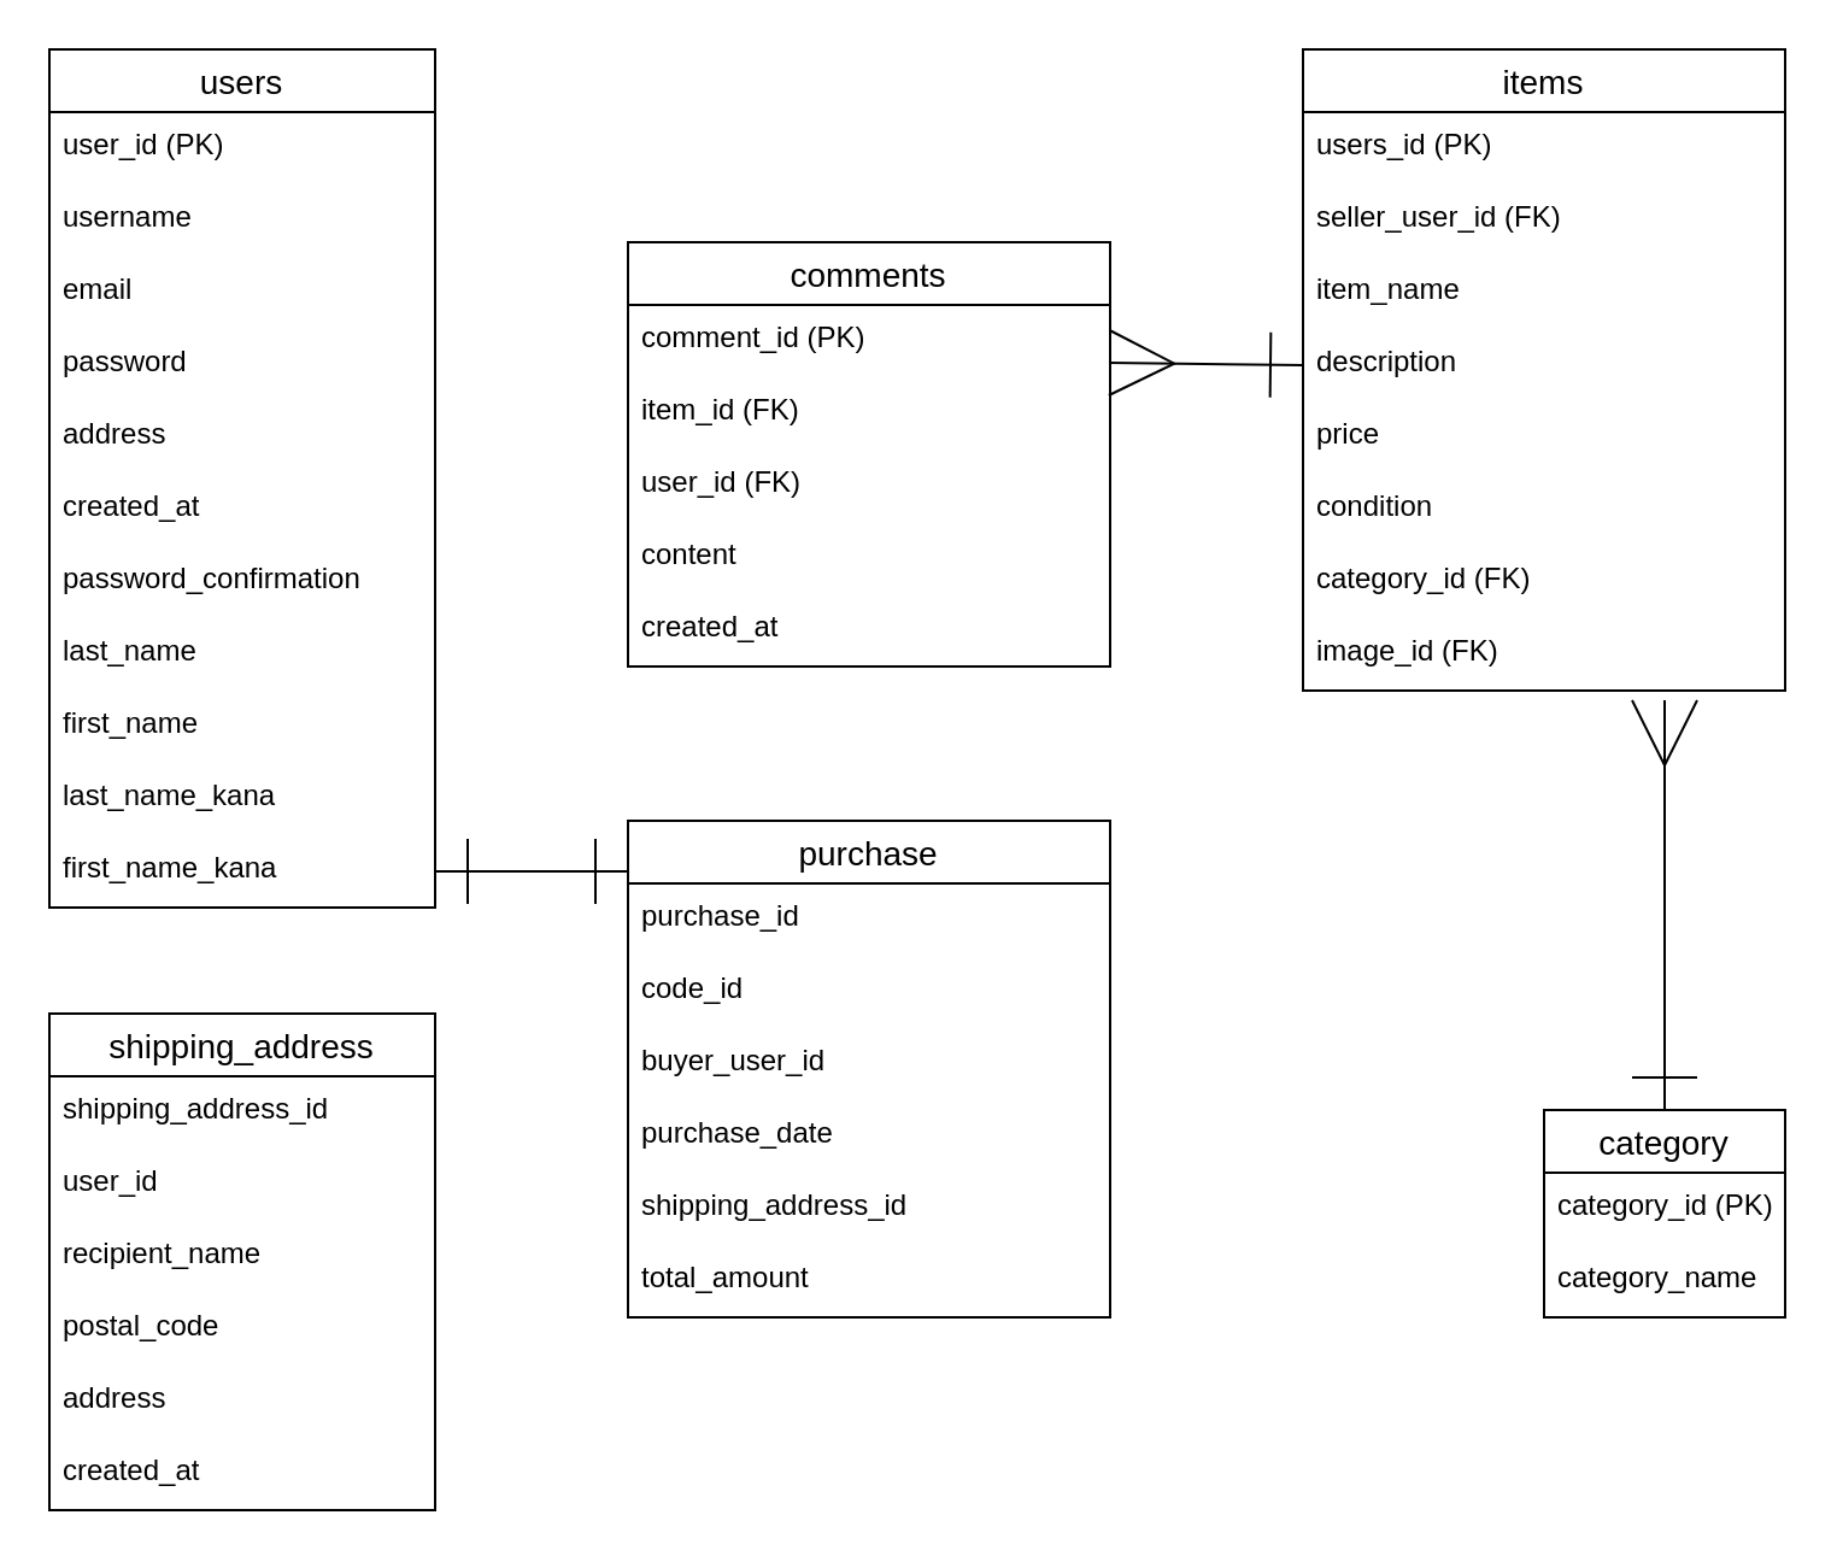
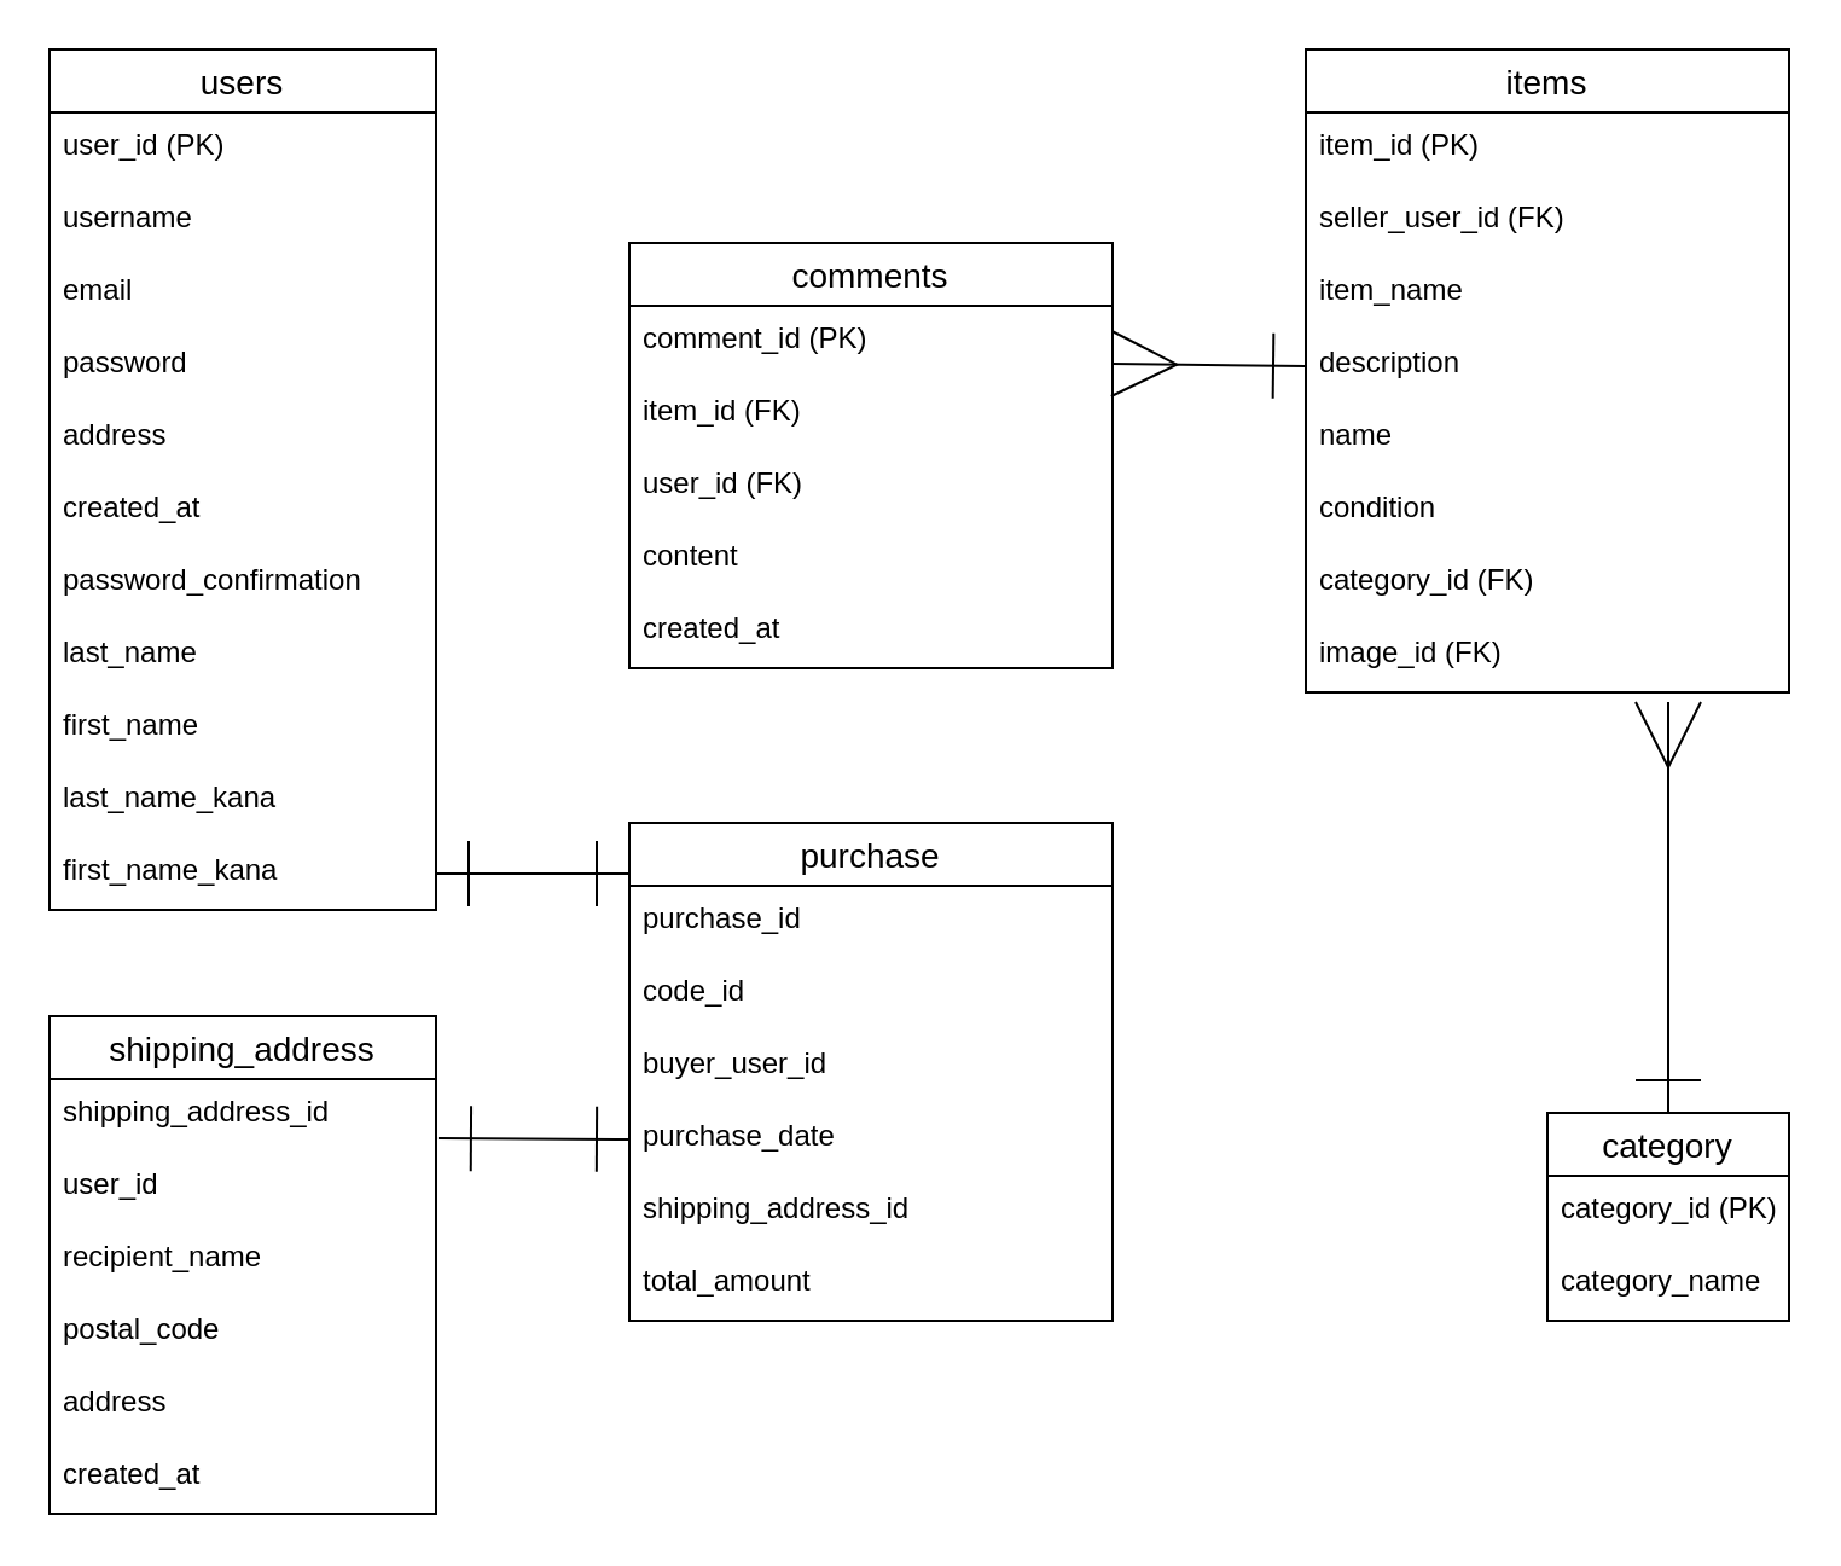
  <mxCell id="0" />
  <mxCell id="1" parent="0" />
  <mxCell id="2" value="users" style="swimlane;fontStyle=0;childLayout=stackLayout;horizontal=1;startSize=26;horizontalStack=0;resizeParent=1;resizeParentMax=0;resizeLast=0;collapsible=1;marginBottom=0;align=center;fontSize=14;" vertex="1" parent="1"><mxGeometry x="20" y="20" width="160" height="356" as="geometry" /></mxCell>
  <mxCell id="3" value="user_id (PK)" style="text;strokeColor=none;fillColor=none;spacingLeft=4;spacingRight=4;overflow=hidden;rotatable=0;points=[[0,0.5],[1,0.5]];portConstraint=eastwest;fontSize=12;" vertex="1" parent="2"><mxGeometry y="26" width="160" height="30" as="geometry" /></mxCell>
  <mxCell id="4" value="username" style="text;strokeColor=none;fillColor=none;spacingLeft=4;spacingRight=4;overflow=hidden;rotatable=0;points=[[0,0.5],[1,0.5]];portConstraint=eastwest;fontSize=12;" vertex="1" parent="2"><mxGeometry y="56" width="160" height="30" as="geometry" /></mxCell>
  <mxCell id="5" value="email" style="text;strokeColor=none;fillColor=none;spacingLeft=4;spacingRight=4;overflow=hidden;rotatable=0;points=[[0,0.5],[1,0.5]];portConstraint=eastwest;fontSize=12;" vertex="1" parent="2"><mxGeometry y="86" width="160" height="30" as="geometry" /></mxCell>
  <mxCell id="6" value="password" style="text;strokeColor=none;fillColor=none;spacingLeft=4;spacingRight=4;overflow=hidden;rotatable=0;points=[[0,0.5],[1,0.5]];portConstraint=eastwest;fontSize=12;" vertex="1" parent="2"><mxGeometry y="116" width="160" height="30" as="geometry" /></mxCell>
  <mxCell id="7" value="address" style="text;strokeColor=none;fillColor=none;spacingLeft=4;spacingRight=4;overflow=hidden;rotatable=0;points=[[0,0.5],[1,0.5]];portConstraint=eastwest;fontSize=12;" vertex="1" parent="2"><mxGeometry y="146" width="160" height="30" as="geometry" /></mxCell>
  <mxCell id="8" value="created_at" style="text;strokeColor=none;fillColor=none;spacingLeft=4;spacingRight=4;overflow=hidden;rotatable=0;points=[[0,0.5],[1,0.5]];portConstraint=eastwest;fontSize=12;" vertex="1" parent="2"><mxGeometry y="176" width="160" height="30" as="geometry" /></mxCell>
  <mxCell id="9" value="password_confirmation" style="text;strokeColor=none;fillColor=none;spacingLeft=4;spacingRight=4;overflow=hidden;rotatable=0;points=[[0,0.5],[1,0.5]];portConstraint=eastwest;fontSize=12;" vertex="1" parent="2"><mxGeometry y="206" width="160" height="30" as="geometry" /></mxCell>
  <mxCell id="10" value=" last_name" style="text;strokeColor=none;fillColor=none;spacingLeft=4;spacingRight=4;overflow=hidden;rotatable=0;points=[[0,0.5],[1,0.5]];portConstraint=eastwest;fontSize=12;" vertex="1" parent="2"><mxGeometry y="236" width="160" height="30" as="geometry" /></mxCell>
  <mxCell id="11" value="first_name" style="text;strokeColor=none;fillColor=none;spacingLeft=4;spacingRight=4;overflow=hidden;rotatable=0;points=[[0,0.5],[1,0.5]];portConstraint=eastwest;fontSize=12;" vertex="1" parent="2"><mxGeometry y="266" width="160" height="30" as="geometry" /></mxCell>
  <mxCell id="12" value="last_name_kana" style="text;strokeColor=none;fillColor=none;spacingLeft=4;spacingRight=4;overflow=hidden;rotatable=0;points=[[0,0.5],[1,0.5]];portConstraint=eastwest;fontSize=12;" vertex="1" parent="2"><mxGeometry y="296" width="160" height="30" as="geometry" /></mxCell>
  <mxCell id="13" value="first_name_kana" style="text;strokeColor=none;fillColor=none;spacingLeft=4;spacingRight=4;overflow=hidden;rotatable=0;points=[[0,0.5],[1,0.5]];portConstraint=eastwest;fontSize=12;" vertex="1" parent="2"><mxGeometry y="326" width="160" height="30" as="geometry" /></mxCell>
  <mxCell id="14" value="items" style="swimlane;fontStyle=0;childLayout=stackLayout;horizontal=1;startSize=26;horizontalStack=0;resizeParent=1;resizeParentMax=0;resizeLast=0;collapsible=1;marginBottom=0;align=center;fontSize=14;" vertex="1" parent="1"><mxGeometry x="540" y="20" width="200" height="266" as="geometry" /></mxCell>
- <mxCell id="15" value="users_id (PK)" style="text;strokeColor=none;fillColor=none;spacingLeft=4;spacingRight=4;overflow=hidden;rotatable=0;points=[[0,0.5],[1,0.5]];portConstraint=eastwest;fontSize=12;" vertex="1" parent="14"><mxGeometry y="26" width="200" height="30" as="geometry" /></mxCell>
+ <mxCell id="15" value="item_id (PK)" style="text;strokeColor=none;fillColor=none;spacingLeft=4;spacingRight=4;overflow=hidden;rotatable=0;points=[[0,0.5],[1,0.5]];portConstraint=eastwest;fontSize=12;" vertex="1" parent="14"><mxGeometry y="26" width="200" height="30" as="geometry" /></mxCell>
  <mxCell id="16" value="seller_user_id (FK)" style="text;strokeColor=none;fillColor=none;spacingLeft=4;spacingRight=4;overflow=hidden;rotatable=0;points=[[0,0.5],[1,0.5]];portConstraint=eastwest;fontSize=12;" vertex="1" parent="14"><mxGeometry y="56" width="200" height="30" as="geometry" /></mxCell>
  <mxCell id="17" value="item_name" style="text;strokeColor=none;fillColor=none;spacingLeft=4;spacingRight=4;overflow=hidden;rotatable=0;points=[[0,0.5],[1,0.5]];portConstraint=eastwest;fontSize=12;" vertex="1" parent="14"><mxGeometry y="86" width="200" height="30" as="geometry" /></mxCell>
  <mxCell id="18" value="description" style="text;strokeColor=none;fillColor=none;spacingLeft=4;spacingRight=4;overflow=hidden;rotatable=0;points=[[0,0.5],[1,0.5]];portConstraint=eastwest;fontSize=12;" vertex="1" parent="14"><mxGeometry y="116" width="200" height="30" as="geometry" /></mxCell>
- <mxCell id="19" value="price" style="text;strokeColor=none;fillColor=none;spacingLeft=4;spacingRight=4;overflow=hidden;rotatable=0;points=[[0,0.5],[1,0.5]];portConstraint=eastwest;fontSize=12;" vertex="1" parent="14"><mxGeometry y="146" width="200" height="30" as="geometry" /></mxCell>
+ <mxCell id="19" value="name" style="text;strokeColor=none;fillColor=none;spacingLeft=4;spacingRight=4;overflow=hidden;rotatable=0;points=[[0,0.5],[1,0.5]];portConstraint=eastwest;fontSize=12;" vertex="1" parent="14"><mxGeometry y="146" width="200" height="30" as="geometry" /></mxCell>
  <mxCell id="20" value="condition" style="text;strokeColor=none;fillColor=none;spacingLeft=4;spacingRight=4;overflow=hidden;rotatable=0;points=[[0,0.5],[1,0.5]];portConstraint=eastwest;fontSize=12;" vertex="1" parent="14"><mxGeometry y="176" width="200" height="30" as="geometry" /></mxCell>
  <mxCell id="21" value="category_id (FK)" style="text;strokeColor=none;fillColor=none;spacingLeft=4;spacingRight=4;overflow=hidden;rotatable=0;points=[[0,0.5],[1,0.5]];portConstraint=eastwest;fontSize=12;" vertex="1" parent="14"><mxGeometry y="206" width="200" height="30" as="geometry" /></mxCell>
  <mxCell id="22" value="image_id (FK)" style="text;strokeColor=none;fillColor=none;spacingLeft=4;spacingRight=4;overflow=hidden;rotatable=0;points=[[0,0.5],[1,0.5]];portConstraint=eastwest;fontSize=12;" vertex="1" parent="14"><mxGeometry y="236" width="200" height="30" as="geometry" /></mxCell>
  <mxCell id="23" value="comments" style="swimlane;fontStyle=0;childLayout=stackLayout;horizontal=1;startSize=26;horizontalStack=0;resizeParent=1;resizeParentMax=0;resizeLast=0;collapsible=1;marginBottom=0;align=center;fontSize=14;" vertex="1" parent="1"><mxGeometry x="260" y="100" width="200" height="176" as="geometry" /></mxCell>
  <mxCell id="24" value="comment_id (PK)" style="text;strokeColor=none;fillColor=none;spacingLeft=4;spacingRight=4;overflow=hidden;rotatable=0;points=[[0,0.5],[1,0.5]];portConstraint=eastwest;fontSize=12;" vertex="1" parent="23"><mxGeometry y="26" width="200" height="30" as="geometry" /></mxCell>
  <mxCell id="25" value="item_id (FK)" style="text;strokeColor=none;fillColor=none;spacingLeft=4;spacingRight=4;overflow=hidden;rotatable=0;points=[[0,0.5],[1,0.5]];portConstraint=eastwest;fontSize=12;" vertex="1" parent="23"><mxGeometry y="56" width="200" height="30" as="geometry" /></mxCell>
  <mxCell id="26" value="user_id (FK)" style="text;strokeColor=none;fillColor=none;spacingLeft=4;spacingRight=4;overflow=hidden;rotatable=0;points=[[0,0.5],[1,0.5]];portConstraint=eastwest;fontSize=12;" vertex="1" parent="23"><mxGeometry y="86" width="200" height="30" as="geometry" /></mxCell>
  <mxCell id="27" value="content" style="text;strokeColor=none;fillColor=none;spacingLeft=4;spacingRight=4;overflow=hidden;rotatable=0;points=[[0,0.5],[1,0.5]];portConstraint=eastwest;fontSize=12;" vertex="1" parent="23"><mxGeometry y="116" width="200" height="30" as="geometry" /></mxCell>
  <mxCell id="28" value="created_at" style="text;strokeColor=none;fillColor=none;spacingLeft=4;spacingRight=4;overflow=hidden;rotatable=0;points=[[0,0.5],[1,0.5]];portConstraint=eastwest;fontSize=12;" vertex="1" parent="23"><mxGeometry y="146" width="200" height="30" as="geometry" /></mxCell>
  <mxCell id="29" style="edgeStyle=none;html=1;exitX=0.5;exitY=0;exitDx=0;exitDy=0;startArrow=ERone;startFill=0;endArrow=ERmany;endFill=0;startSize=25;endSize=25;targetPerimeterSpacing=21;" edge="1" parent="1" source="30"><mxGeometry relative="1" as="geometry"><mxPoint x="690" y="290" as="targetPoint" /></mxGeometry></mxCell>
  <mxCell id="30" value="category" style="swimlane;fontStyle=0;childLayout=stackLayout;horizontal=1;startSize=26;horizontalStack=0;resizeParent=1;resizeParentMax=0;resizeLast=0;collapsible=1;marginBottom=0;align=center;fontSize=14;" vertex="1" parent="1"><mxGeometry x="640" y="460" width="100" height="86" as="geometry" /></mxCell>
  <mxCell id="31" value="category_id (PK)" style="text;strokeColor=none;fillColor=none;spacingLeft=4;spacingRight=4;overflow=hidden;rotatable=0;points=[[0,0.5],[1,0.5]];portConstraint=eastwest;fontSize=12;" vertex="1" parent="30"><mxGeometry y="26" width="100" height="30" as="geometry" /></mxCell>
  <mxCell id="32" value="category_name" style="text;strokeColor=none;fillColor=none;spacingLeft=4;spacingRight=4;overflow=hidden;rotatable=0;points=[[0,0.5],[1,0.5]];portConstraint=eastwest;fontSize=12;" vertex="1" parent="30"><mxGeometry y="56" width="100" height="30" as="geometry" /></mxCell>
  <mxCell id="33" value="shipping_address" style="swimlane;fontStyle=0;childLayout=stackLayout;horizontal=1;startSize=26;horizontalStack=0;resizeParent=1;resizeParentMax=0;resizeLast=0;collapsible=1;marginBottom=0;align=center;fontSize=14;" vertex="1" parent="1"><mxGeometry x="20" y="420" width="160" height="206" as="geometry" /></mxCell>
  <mxCell id="34" value="shipping_address_id" style="text;strokeColor=none;fillColor=none;spacingLeft=4;spacingRight=4;overflow=hidden;rotatable=0;points=[[0,0.5],[1,0.5]];portConstraint=eastwest;fontSize=12;" vertex="1" parent="33"><mxGeometry y="26" width="160" height="30" as="geometry" /></mxCell>
  <mxCell id="35" value="user_id" style="text;strokeColor=none;fillColor=none;spacingLeft=4;spacingRight=4;overflow=hidden;rotatable=0;points=[[0,0.5],[1,0.5]];portConstraint=eastwest;fontSize=12;" vertex="1" parent="33"><mxGeometry y="56" width="160" height="30" as="geometry" /></mxCell>
  <mxCell id="36" value="recipient_name" style="text;strokeColor=none;fillColor=none;spacingLeft=4;spacingRight=4;overflow=hidden;rotatable=0;points=[[0,0.5],[1,0.5]];portConstraint=eastwest;fontSize=12;" vertex="1" parent="33"><mxGeometry y="86" width="160" height="30" as="geometry" /></mxCell>
  <mxCell id="37" value="postal_code" style="text;strokeColor=none;fillColor=none;spacingLeft=4;spacingRight=4;overflow=hidden;rotatable=0;points=[[0,0.5],[1,0.5]];portConstraint=eastwest;fontSize=12;" vertex="1" parent="33"><mxGeometry y="116" width="160" height="30" as="geometry" /></mxCell>
  <mxCell id="38" value="address" style="text;strokeColor=none;fillColor=none;spacingLeft=4;spacingRight=4;overflow=hidden;rotatable=0;points=[[0,0.5],[1,0.5]];portConstraint=eastwest;fontSize=12;" vertex="1" parent="33"><mxGeometry y="146" width="160" height="30" as="geometry" /></mxCell>
  <mxCell id="39" value="created_at" style="text;strokeColor=none;fillColor=none;spacingLeft=4;spacingRight=4;overflow=hidden;rotatable=0;points=[[0,0.5],[1,0.5]];portConstraint=eastwest;fontSize=12;" vertex="1" parent="33"><mxGeometry y="176" width="160" height="30" as="geometry" /></mxCell>
  <mxCell id="40" style="edgeStyle=none;html=1;exitX=0;exitY=0.5;exitDx=0;exitDy=0;entryX=0.998;entryY=0.8;entryDx=0;entryDy=0;entryPerimeter=0;startArrow=ERone;startFill=0;endArrow=ERmany;endFill=0;startSize=25;endSize=25;targetPerimeterSpacing=21;" edge="1" parent="1" source="18" target="24"><mxGeometry relative="1" as="geometry" /></mxCell>
  <mxCell id="41" style="edgeStyle=none;html=1;exitX=1;exitY=0.5;exitDx=0;exitDy=0;startArrow=ERone;startFill=0;endArrow=ERone;endFill=0;startSize=25;endSize=25;targetPerimeterSpacing=21;" edge="1" parent="1" source="13"><mxGeometry relative="1" as="geometry"><mxPoint x="260" y="361" as="targetPoint" /></mxGeometry></mxCell>
  <mxCell id="42" value="purchase" style="swimlane;fontStyle=0;childLayout=stackLayout;horizontal=1;startSize=26;horizontalStack=0;resizeParent=1;resizeParentMax=0;resizeLast=0;collapsible=1;marginBottom=0;align=center;fontSize=14;" vertex="1" parent="1"><mxGeometry x="260" y="340" width="200" height="206" as="geometry" /></mxCell>
  <mxCell id="43" value="purchase_id" style="text;strokeColor=none;fillColor=none;spacingLeft=4;spacingRight=4;overflow=hidden;rotatable=0;points=[[0,0.5],[1,0.5]];portConstraint=eastwest;fontSize=12;" vertex="1" parent="42"><mxGeometry y="26" width="200" height="30" as="geometry" /></mxCell>
  <mxCell id="44" value="code_id" style="text;strokeColor=none;fillColor=none;spacingLeft=4;spacingRight=4;overflow=hidden;rotatable=0;points=[[0,0.5],[1,0.5]];portConstraint=eastwest;fontSize=12;" vertex="1" parent="42"><mxGeometry y="56" width="200" height="30" as="geometry" /></mxCell>
  <mxCell id="45" value="buyer_user_id" style="text;strokeColor=none;fillColor=none;spacingLeft=4;spacingRight=4;overflow=hidden;rotatable=0;points=[[0,0.5],[1,0.5]];portConstraint=eastwest;fontSize=12;" vertex="1" parent="42"><mxGeometry y="86" width="200" height="30" as="geometry" /></mxCell>
  <mxCell id="46" value="purchase_date" style="text;strokeColor=none;fillColor=none;spacingLeft=4;spacingRight=4;overflow=hidden;rotatable=0;points=[[0,0.5],[1,0.5]];portConstraint=eastwest;fontSize=12;" vertex="1" parent="42"><mxGeometry y="116" width="200" height="30" as="geometry" /></mxCell>
  <mxCell id="47" value="shipping_address_id" style="text;strokeColor=none;fillColor=none;spacingLeft=4;spacingRight=4;overflow=hidden;rotatable=0;points=[[0,0.5],[1,0.5]];portConstraint=eastwest;fontSize=12;" vertex="1" parent="42"><mxGeometry y="146" width="200" height="30" as="geometry" /></mxCell>
  <mxCell id="48" value="total_amount" style="text;strokeColor=none;fillColor=none;spacingLeft=4;spacingRight=4;overflow=hidden;rotatable=0;points=[[0,0.5],[1,0.5]];portConstraint=eastwest;fontSize=12;" vertex="1" parent="42"><mxGeometry y="176" width="200" height="30" as="geometry" /></mxCell>
+ <mxCell id="49" style="edgeStyle=none;html=1;exitX=0;exitY=0.5;exitDx=0;exitDy=0;startArrow=ERone;startFill=0;endArrow=ERone;endFill=0;startSize=25;endSize=25;targetPerimeterSpacing=21;entryX=1.006;entryY=-0.183;entryDx=0;entryDy=0;entryPerimeter=0;" edge="1" parent="1" source="46" target="35"><mxGeometry relative="1" as="geometry"><mxPoint x="180" y="470" as="targetPoint" /></mxGeometry></mxCell>
